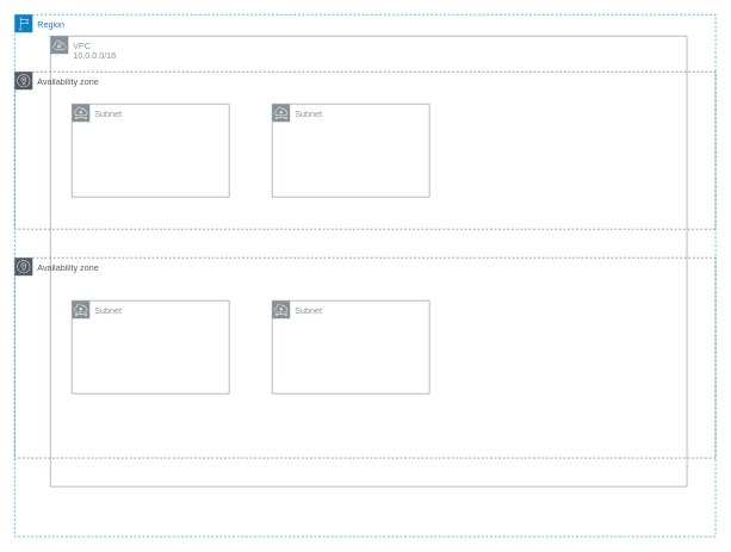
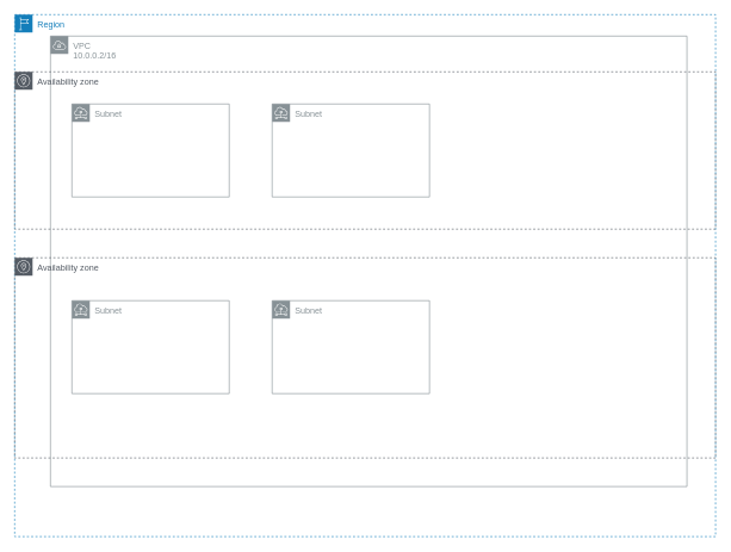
  <mxCell id="0" />
  <mxCell id="1" parent="0" />
  <mxCell id="2" value="Region" style="points=[[0,0],[0.25,0],[0.5,0],[0.75,0],[1,0],[1,0.25],[1,0.5],[1,0.75],[1,1],[0.75,1],[0.5,1],[0.25,1],[0,1],[0,0.75],[0,0.5],[0,0.25]];outlineConnect=0;gradientColor=none;html=1;whiteSpace=wrap;fontSize=12;fontStyle=0;container=1;pointerEvents=0;collapsible=0;recursiveResize=0;shape=mxgraph.aws4.group;grIcon=mxgraph.aws4.group_region;strokeColor=#147EBA;fillColor=none;verticalAlign=top;align=left;spacingLeft=30;fontColor=#147EBA;dashed=1;" vertex="1" parent="1"><mxGeometry x="20" y="20" width="980" height="730" as="geometry" /></mxCell>
- <mxCell id="3" value="VPC&lt;br&gt;10.0.0.0/16" style="sketch=0;outlineConnect=0;gradientColor=none;html=1;whiteSpace=wrap;fontSize=12;fontStyle=0;shape=mxgraph.aws4.group;grIcon=mxgraph.aws4.group_vpc;strokeColor=#879196;fillColor=none;verticalAlign=top;align=left;spacingLeft=30;fontColor=#879196;dashed=0;" vertex="1" parent="2"><mxGeometry x="50" y="30" width="890" height="630" as="geometry" /></mxCell>
+ <mxCell id="3" value="VPC&lt;br&gt;10.0.0.2/16" style="sketch=0;outlineConnect=0;gradientColor=none;html=1;whiteSpace=wrap;fontSize=12;fontStyle=0;shape=mxgraph.aws4.group;grIcon=mxgraph.aws4.group_vpc;strokeColor=#879196;fillColor=none;verticalAlign=top;align=left;spacingLeft=30;fontColor=#879196;dashed=0;" vertex="1" parent="2"><mxGeometry x="50" y="30" width="890" height="630" as="geometry" /></mxCell>
  <mxCell id="4" value="Availability zone" style="sketch=0;outlineConnect=0;gradientColor=none;html=1;whiteSpace=wrap;fontSize=12;fontStyle=0;shape=mxgraph.aws4.group;grIcon=mxgraph.aws4.group_availability_zone;strokeColor=#545B64;fillColor=none;verticalAlign=top;align=left;spacingLeft=30;fontColor=#545B64;dashed=1;" vertex="1" parent="2"><mxGeometry y="80" width="980" height="220" as="geometry" /></mxCell>
  <mxCell id="5" value="Availability zone" style="sketch=0;outlineConnect=0;gradientColor=none;html=1;whiteSpace=wrap;fontSize=12;fontStyle=0;shape=mxgraph.aws4.group;grIcon=mxgraph.aws4.group_availability_zone;strokeColor=#545B64;fillColor=none;verticalAlign=top;align=left;spacingLeft=30;fontColor=#545B64;dashed=1;" vertex="1" parent="2"><mxGeometry y="340" width="980" height="280" as="geometry" /></mxCell>
  <mxCell id="6" value="Subnet" style="sketch=0;outlineConnect=0;gradientColor=none;html=1;whiteSpace=wrap;fontSize=12;fontStyle=0;shape=mxgraph.aws4.group;grIcon=mxgraph.aws4.group_subnet;strokeColor=#879196;fillColor=none;verticalAlign=top;align=left;spacingLeft=30;fontColor=#879196;dashed=0;" vertex="1" parent="2"><mxGeometry x="80" y="125" width="220" height="130" as="geometry" /></mxCell>
  <mxCell id="7" value="Subnet" style="sketch=0;outlineConnect=0;gradientColor=none;html=1;whiteSpace=wrap;fontSize=12;fontStyle=0;shape=mxgraph.aws4.group;grIcon=mxgraph.aws4.group_subnet;strokeColor=#879196;fillColor=none;verticalAlign=top;align=left;spacingLeft=30;fontColor=#879196;dashed=0;" vertex="1" parent="2"><mxGeometry x="360" y="125" width="220" height="130" as="geometry" /></mxCell>
  <mxCell id="8" value="Subnet" style="sketch=0;outlineConnect=0;gradientColor=none;html=1;whiteSpace=wrap;fontSize=12;fontStyle=0;shape=mxgraph.aws4.group;grIcon=mxgraph.aws4.group_subnet;strokeColor=#879196;fillColor=none;verticalAlign=top;align=left;spacingLeft=30;fontColor=#879196;dashed=0;" vertex="1" parent="2"><mxGeometry x="80" y="400" width="220" height="130" as="geometry" /></mxCell>
  <mxCell id="9" value="Subnet" style="sketch=0;outlineConnect=0;gradientColor=none;html=1;whiteSpace=wrap;fontSize=12;fontStyle=0;shape=mxgraph.aws4.group;grIcon=mxgraph.aws4.group_subnet;strokeColor=#879196;fillColor=none;verticalAlign=top;align=left;spacingLeft=30;fontColor=#879196;dashed=0;" vertex="1" parent="2"><mxGeometry x="360" y="400" width="220" height="130" as="geometry" /></mxCell>
